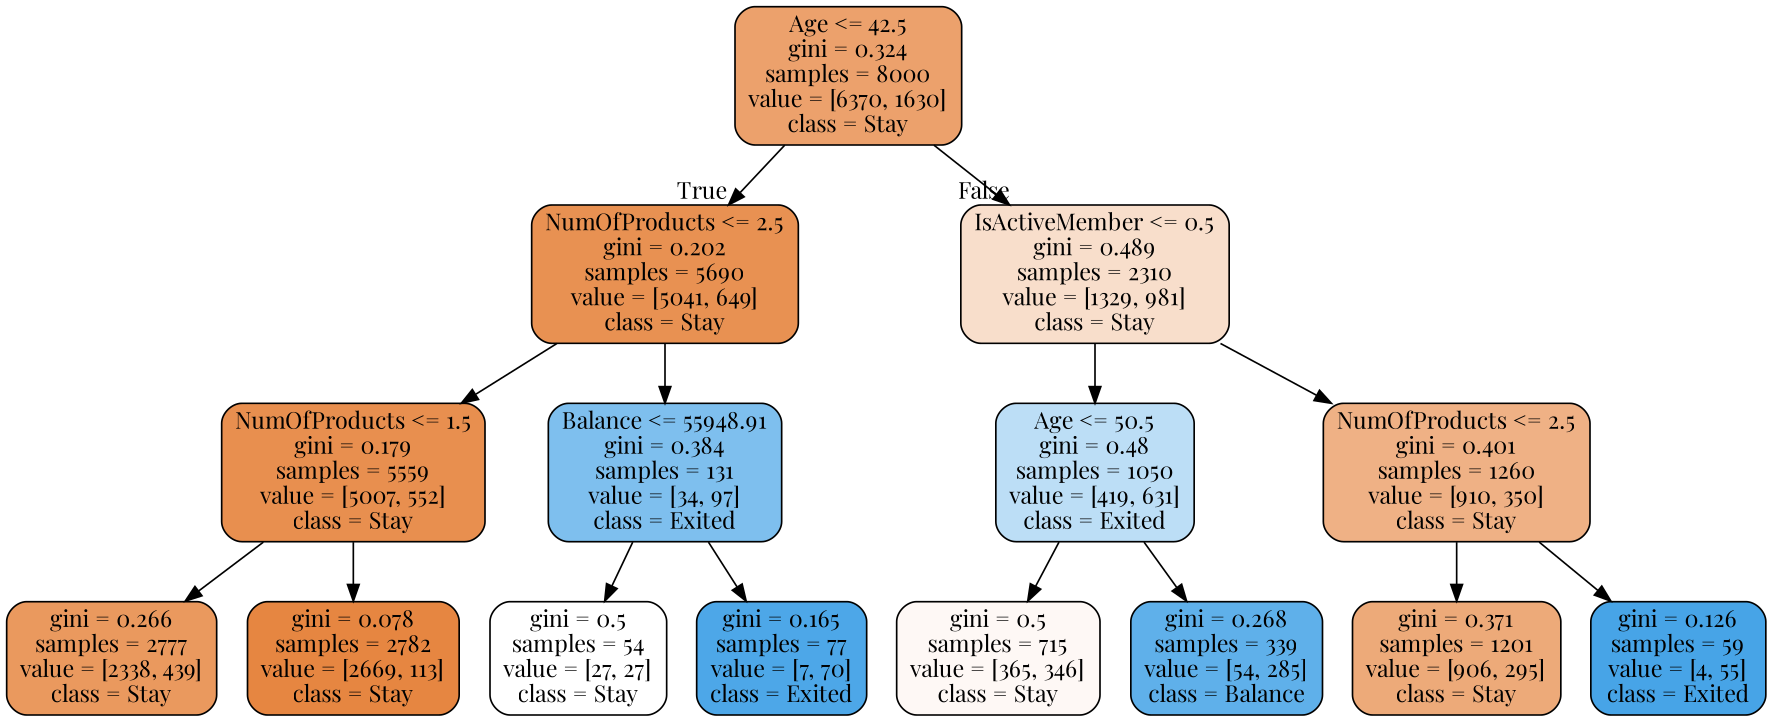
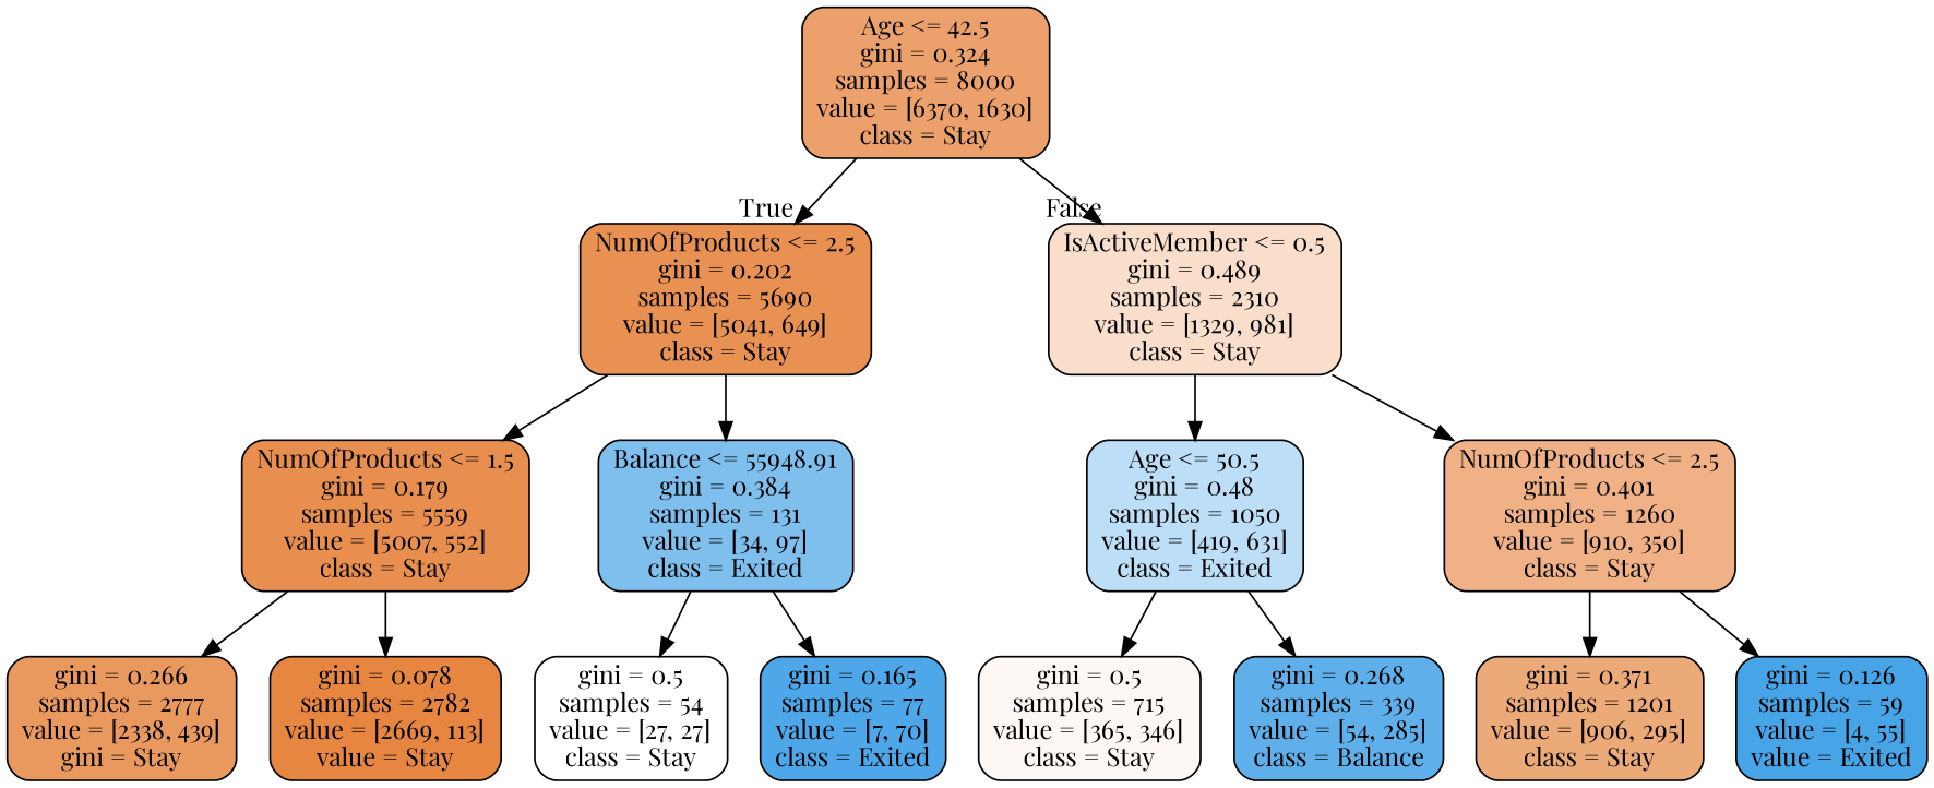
  digraph {
    fontname="Playfair Display"
    node [color=black fontname="Playfair Display" shape=box style="filled, rounded"]
    edge [fontname="Playfair Display"]
    n1 [fillcolor="#eca16c" label="Age <= 42.5\ngini = 0.324\nsamples = 8000\nvalue = [6370, 1630]\nclass = Stay"]
    n2 [fillcolor="#e89152" label="NumOfProducts <= 2.5\ngini = 0.202\nsamples = 5690\nvalue = [5041, 649]\nclass = Stay"]
    n3 [fillcolor="#f8decb" label="IsActiveMember <= 0.5\ngini = 0.489\nsamples = 2310\nvalue = [1329, 981]\nclass = Stay"]
    n4 [fillcolor="#e88f4f" label="NumOfProducts <= 1.5\ngini = 0.179\nsamples = 5559\nvalue = [5007, 552]\nclass = Stay"]
    n5 [fillcolor="#7ebfee" label="Balance <= 55948.91\ngini = 0.384\nsamples = 131\nvalue = [34, 97]\nclass = Exited"]
    n6 [fillcolor="#bcdef6" label="Age <= 50.5\ngini = 0.48\nsamples = 1050\nvalue = [419, 631]\nclass = Exited"]
    n7 [fillcolor="#efb185" label="NumOfProducts <= 2.5\ngini = 0.401\nsamples = 1260\nvalue = [910, 350]\nclass = Stay"]
-   n8 [fillcolor="#ea995e" label="gini = 0.266\nsamples = 2777\nvalue = [2338, 439]\nclass = Stay"]
-   n9 [fillcolor="#e68641" label="gini = 0.078\nsamples = 2782\nvalue = [2669, 113]\nclass = Stay"]
+   n8 [fillcolor="#ea995e" label="gini = 0.266\nsamples = 2777\nvalue = [2338, 439]\ngini = Stay"]
+   n9 [fillcolor="#e68641" label="gini = 0.078\nsamples = 2782\nvalue = [2669, 113]\nvalue = Stay"]
    n10 [fillcolor="#ffffff" label="gini = 0.5\nsamples = 54\nvalue = [27, 27]\nclass = Stay"]
    n11 [fillcolor="#4da7e8" label="gini = 0.165\nsamples = 77\nvalue = [7, 70]\nclass = Exited"]
    n12 [fillcolor="#fef8f5" label="gini = 0.5\nsamples = 715\nvalue = [365, 346]\nclass = Stay"]
    n13 [fillcolor="#5fb0ea" label="gini = 0.268\nsamples = 339\nvalue = [54, 285]\nclass = Balance"]
    n14 [fillcolor="#edaa79" label="gini = 0.371\nsamples = 1201\nvalue = [906, 295]\nclass = Stay"]
-   n15 [fillcolor="#47a4e7" label="gini = 0.126\nsamples = 59\nvalue = [4, 55]\nclass = Exited"]
+   n15 [fillcolor="#47a4e7" label="gini = 0.126\nsamples = 59\nvalue = [4, 55]\nvalue = Exited"]
    n1 -> n2 [headlabel=True labelangle=45 labeldistance=2.5]
    n1 -> n3 [headlabel=False labelangle=-45 labeldistance=2.5]
    n2 -> n4
    n2 -> n5
    n3 -> n6
    n3 -> n7
    n4 -> n8
    n4 -> n9
    n5 -> n10
    n5 -> n11
    n6 -> n12
    n6 -> n13
    n7 -> n14
    n7 -> n15
  }
